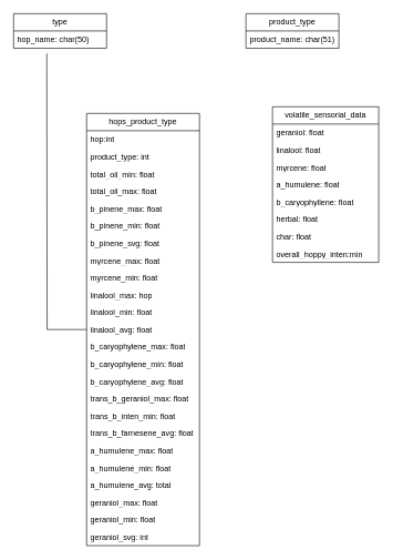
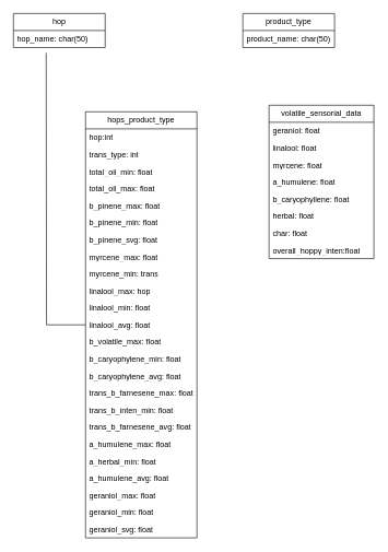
  <mxCell id="0" />
  <mxCell id="1" parent="0" />
- <mxCell id="2" value="type" style="swimlane;fontStyle=0;childLayout=stackLayout;horizontal=1;startSize=26;fillColor=none;horizontalStack=0;resizeParent=1;resizeParentMax=0;resizeLast=0;collapsible=1;marginBottom=0;whiteSpace=wrap;html=1;" vertex="1" parent="1"><mxGeometry x="20" y="20" width="140" height="52" as="geometry" /></mxCell>
+ <mxCell id="2" value="hop" style="swimlane;fontStyle=0;childLayout=stackLayout;horizontal=1;startSize=26;fillColor=none;horizontalStack=0;resizeParent=1;resizeParentMax=0;resizeLast=0;collapsible=1;marginBottom=0;whiteSpace=wrap;html=1;" vertex="1" parent="1"><mxGeometry x="20" y="20" width="140" height="52" as="geometry" /></mxCell>
  <mxCell id="3" value="hop_name: char(50)" style="text;strokeColor=none;fillColor=none;align=left;verticalAlign=top;spacingLeft=4;spacingRight=4;overflow=hidden;rotatable=0;points=[[0,0.5],[1,0.5]];portConstraint=eastwest;whiteSpace=wrap;html=1;" vertex="1" parent="2"><mxGeometry y="26" width="140" height="26" as="geometry" /></mxCell>
  <mxCell id="4" value="product_type" style="swimlane;fontStyle=0;childLayout=stackLayout;horizontal=1;startSize=26;fillColor=none;horizontalStack=0;resizeParent=1;resizeParentMax=0;resizeLast=0;collapsible=1;marginBottom=0;whiteSpace=wrap;html=1;" vertex="1" parent="1"><mxGeometry x="370" y="20" width="140" height="52" as="geometry" /></mxCell>
- <mxCell id="5" value="product_name: char(51)" style="text;strokeColor=none;fillColor=none;align=left;verticalAlign=top;spacingLeft=4;spacingRight=4;overflow=hidden;rotatable=0;points=[[0,0.5],[1,0.5]];portConstraint=eastwest;whiteSpace=wrap;html=1;" vertex="1" parent="4"><mxGeometry y="26" width="140" height="26" as="geometry" /></mxCell>
+ <mxCell id="5" value="product_name: char(50)" style="text;strokeColor=none;fillColor=none;align=left;verticalAlign=top;spacingLeft=4;spacingRight=4;overflow=hidden;rotatable=0;points=[[0,0.5],[1,0.5]];portConstraint=eastwest;whiteSpace=wrap;html=1;" vertex="1" parent="4"><mxGeometry y="26" width="140" height="26" as="geometry" /></mxCell>
  <mxCell id="6" style="edgeStyle=orthogonalEdgeStyle;rounded=0;orthogonalLoop=1;jettySize=auto;html=1;endArrow=none;endFill=0;" edge="1" parent="1" source="7"><mxGeometry relative="1" as="geometry"><mxPoint x="70" y="80" as="targetPoint" /></mxGeometry></mxCell>
  <mxCell id="7" value="hops_product_type" style="swimlane;fontStyle=0;childLayout=stackLayout;horizontal=1;startSize=26;fillColor=none;horizontalStack=0;resizeParent=1;resizeParentMax=0;resizeLast=0;collapsible=1;marginBottom=0;whiteSpace=wrap;html=1;" vertex="1" parent="1"><mxGeometry x="130" y="170" width="170" height="650" as="geometry" /></mxCell>
  <mxCell id="8" value="hop:int" style="text;strokeColor=none;fillColor=none;align=left;verticalAlign=top;spacingLeft=4;spacingRight=4;overflow=hidden;rotatable=0;points=[[0,0.5],[1,0.5]];portConstraint=eastwest;whiteSpace=wrap;html=1;" vertex="1" parent="7"><mxGeometry y="26" width="170" height="26" as="geometry" /></mxCell>
- <mxCell id="9" value="product_type: int" style="text;strokeColor=none;fillColor=none;align=left;verticalAlign=top;spacingLeft=4;spacingRight=4;overflow=hidden;rotatable=0;points=[[0,0.5],[1,0.5]];portConstraint=eastwest;whiteSpace=wrap;html=1;" vertex="1" parent="7"><mxGeometry y="52" width="170" height="26" as="geometry" /></mxCell>
+ <mxCell id="9" value="trans_type: int" style="text;strokeColor=none;fillColor=none;align=left;verticalAlign=top;spacingLeft=4;spacingRight=4;overflow=hidden;rotatable=0;points=[[0,0.5],[1,0.5]];portConstraint=eastwest;whiteSpace=wrap;html=1;" vertex="1" parent="7"><mxGeometry y="52" width="170" height="26" as="geometry" /></mxCell>
  <mxCell id="10" value="total_oil_min: float" style="text;strokeColor=none;fillColor=none;align=left;verticalAlign=top;spacingLeft=4;spacingRight=4;overflow=hidden;rotatable=0;points=[[0,0.5],[1,0.5]];portConstraint=eastwest;whiteSpace=wrap;html=1;" vertex="1" parent="7"><mxGeometry y="78" width="170" height="26" as="geometry" /></mxCell>
  <mxCell id="11" value="total_oil_max: float" style="text;strokeColor=none;fillColor=none;align=left;verticalAlign=top;spacingLeft=4;spacingRight=4;overflow=hidden;rotatable=0;points=[[0,0.5],[1,0.5]];portConstraint=eastwest;whiteSpace=wrap;html=1;" vertex="1" parent="7"><mxGeometry y="104" width="170" height="26" as="geometry" /></mxCell>
  <mxCell id="12" value="b_pinene_max: float" style="text;strokeColor=none;fillColor=none;align=left;verticalAlign=top;spacingLeft=4;spacingRight=4;overflow=hidden;rotatable=0;points=[[0,0.5],[1,0.5]];portConstraint=eastwest;whiteSpace=wrap;html=1;" vertex="1" parent="7"><mxGeometry y="130" width="170" height="26" as="geometry" /></mxCell>
  <mxCell id="13" value="b_pinene_min: float" style="text;strokeColor=none;fillColor=none;align=left;verticalAlign=top;spacingLeft=4;spacingRight=4;overflow=hidden;rotatable=0;points=[[0,0.5],[1,0.5]];portConstraint=eastwest;whiteSpace=wrap;html=1;" vertex="1" parent="7"><mxGeometry y="156" width="170" height="26" as="geometry" /></mxCell>
  <mxCell id="14" value="b_pinene_svg: float" style="text;strokeColor=none;fillColor=none;align=left;verticalAlign=top;spacingLeft=4;spacingRight=4;overflow=hidden;rotatable=0;points=[[0,0.5],[1,0.5]];portConstraint=eastwest;whiteSpace=wrap;html=1;" vertex="1" parent="7"><mxGeometry y="182" width="170" height="26" as="geometry" /></mxCell>
  <mxCell id="15" value="myrcene_max: float" style="text;strokeColor=none;fillColor=none;align=left;verticalAlign=top;spacingLeft=4;spacingRight=4;overflow=hidden;rotatable=0;points=[[0,0.5],[1,0.5]];portConstraint=eastwest;whiteSpace=wrap;html=1;" vertex="1" parent="7"><mxGeometry y="208" width="170" height="26" as="geometry" /></mxCell>
- <mxCell id="16" value="myrcene_min: float" style="text;strokeColor=none;fillColor=none;align=left;verticalAlign=top;spacingLeft=4;spacingRight=4;overflow=hidden;rotatable=0;points=[[0,0.5],[1,0.5]];portConstraint=eastwest;whiteSpace=wrap;html=1;" vertex="1" parent="7"><mxGeometry y="234" width="170" height="26" as="geometry" /></mxCell>
+ <mxCell id="16" value="myrcene_min: trans" style="text;strokeColor=none;fillColor=none;align=left;verticalAlign=top;spacingLeft=4;spacingRight=4;overflow=hidden;rotatable=0;points=[[0,0.5],[1,0.5]];portConstraint=eastwest;whiteSpace=wrap;html=1;" vertex="1" parent="7"><mxGeometry y="234" width="170" height="26" as="geometry" /></mxCell>
  <mxCell id="17" value="linalool_max: hop" style="text;strokeColor=none;fillColor=none;align=left;verticalAlign=top;spacingLeft=4;spacingRight=4;overflow=hidden;rotatable=0;points=[[0,0.5],[1,0.5]];portConstraint=eastwest;whiteSpace=wrap;html=1;" vertex="1" parent="7"><mxGeometry y="260" width="170" height="26" as="geometry" /></mxCell>
  <mxCell id="18" value="linalool_min: float" style="text;strokeColor=none;fillColor=none;align=left;verticalAlign=top;spacingLeft=4;spacingRight=4;overflow=hidden;rotatable=0;points=[[0,0.5],[1,0.5]];portConstraint=eastwest;whiteSpace=wrap;html=1;" vertex="1" parent="7"><mxGeometry y="286" width="170" height="26" as="geometry" /></mxCell>
  <mxCell id="19" value="linalool_avg: float" style="text;strokeColor=none;fillColor=none;align=left;verticalAlign=top;spacingLeft=4;spacingRight=4;overflow=hidden;rotatable=0;points=[[0,0.5],[1,0.5]];portConstraint=eastwest;whiteSpace=wrap;html=1;" vertex="1" parent="7"><mxGeometry y="312" width="170" height="26" as="geometry" /></mxCell>
- <mxCell id="20" value="b_caryophylene_max: float" style="text;strokeColor=none;fillColor=none;align=left;verticalAlign=top;spacingLeft=4;spacingRight=4;overflow=hidden;rotatable=0;points=[[0,0.5],[1,0.5]];portConstraint=eastwest;whiteSpace=wrap;html=1;" vertex="1" parent="7"><mxGeometry y="338" width="170" height="26" as="geometry" /></mxCell>
+ <mxCell id="20" value="b_volatile_max: float" style="text;strokeColor=none;fillColor=none;align=left;verticalAlign=top;spacingLeft=4;spacingRight=4;overflow=hidden;rotatable=0;points=[[0,0.5],[1,0.5]];portConstraint=eastwest;whiteSpace=wrap;html=1;" vertex="1" parent="7"><mxGeometry y="338" width="170" height="26" as="geometry" /></mxCell>
  <mxCell id="21" value="b_caryophylene_min: float" style="text;strokeColor=none;fillColor=none;align=left;verticalAlign=top;spacingLeft=4;spacingRight=4;overflow=hidden;rotatable=0;points=[[0,0.5],[1,0.5]];portConstraint=eastwest;whiteSpace=wrap;html=1;" vertex="1" parent="7"><mxGeometry y="364" width="170" height="26" as="geometry" /></mxCell>
  <mxCell id="22" value="b_caryophylene_avg: float" style="text;strokeColor=none;fillColor=none;align=left;verticalAlign=top;spacingLeft=4;spacingRight=4;overflow=hidden;rotatable=0;points=[[0,0.5],[1,0.5]];portConstraint=eastwest;whiteSpace=wrap;html=1;" vertex="1" parent="7"><mxGeometry y="390" width="170" height="26" as="geometry" /></mxCell>
- <mxCell id="23" value="trans_b_geraniol_max: float" style="text;strokeColor=none;fillColor=none;align=left;verticalAlign=top;spacingLeft=4;spacingRight=4;overflow=hidden;rotatable=0;points=[[0,0.5],[1,0.5]];portConstraint=eastwest;whiteSpace=wrap;html=1;" vertex="1" parent="7"><mxGeometry y="416" width="170" height="26" as="geometry" /></mxCell>
+ <mxCell id="23" value="trans_b_farnesene_max: float" style="text;strokeColor=none;fillColor=none;align=left;verticalAlign=top;spacingLeft=4;spacingRight=4;overflow=hidden;rotatable=0;points=[[0,0.5],[1,0.5]];portConstraint=eastwest;whiteSpace=wrap;html=1;" vertex="1" parent="7"><mxGeometry y="416" width="170" height="26" as="geometry" /></mxCell>
  <mxCell id="24" value="trans_b_inten_min: float" style="text;strokeColor=none;fillColor=none;align=left;verticalAlign=top;spacingLeft=4;spacingRight=4;overflow=hidden;rotatable=0;points=[[0,0.5],[1,0.5]];portConstraint=eastwest;whiteSpace=wrap;html=1;" vertex="1" parent="7"><mxGeometry y="442" width="170" height="26" as="geometry" /></mxCell>
  <mxCell id="25" value="trans_b_farnesene_avg: float" style="text;strokeColor=none;fillColor=none;align=left;verticalAlign=top;spacingLeft=4;spacingRight=4;overflow=hidden;rotatable=0;points=[[0,0.5],[1,0.5]];portConstraint=eastwest;whiteSpace=wrap;html=1;" vertex="1" parent="7"><mxGeometry y="468" width="170" height="26" as="geometry" /></mxCell>
  <mxCell id="26" value="a_humulene_max: float" style="text;strokeColor=none;fillColor=none;align=left;verticalAlign=top;spacingLeft=4;spacingRight=4;overflow=hidden;rotatable=0;points=[[0,0.5],[1,0.5]];portConstraint=eastwest;whiteSpace=wrap;html=1;" vertex="1" parent="7"><mxGeometry y="494" width="170" height="26" as="geometry" /></mxCell>
- <mxCell id="27" value="a_humulene_min: float" style="text;strokeColor=none;fillColor=none;align=left;verticalAlign=top;spacingLeft=4;spacingRight=4;overflow=hidden;rotatable=0;points=[[0,0.5],[1,0.5]];portConstraint=eastwest;whiteSpace=wrap;html=1;" vertex="1" parent="7"><mxGeometry y="520" width="170" height="26" as="geometry" /></mxCell>
- <mxCell id="28" value="a_humulene_avg: total" style="text;strokeColor=none;fillColor=none;align=left;verticalAlign=top;spacingLeft=4;spacingRight=4;overflow=hidden;rotatable=0;points=[[0,0.5],[1,0.5]];portConstraint=eastwest;whiteSpace=wrap;html=1;" vertex="1" parent="7"><mxGeometry y="546" width="170" height="26" as="geometry" /></mxCell>
+ <mxCell id="27" value="a_herbal_min: float" style="text;strokeColor=none;fillColor=none;align=left;verticalAlign=top;spacingLeft=4;spacingRight=4;overflow=hidden;rotatable=0;points=[[0,0.5],[1,0.5]];portConstraint=eastwest;whiteSpace=wrap;html=1;" vertex="1" parent="7"><mxGeometry y="520" width="170" height="26" as="geometry" /></mxCell>
+ <mxCell id="28" value="a_humulene_avg: float" style="text;strokeColor=none;fillColor=none;align=left;verticalAlign=top;spacingLeft=4;spacingRight=4;overflow=hidden;rotatable=0;points=[[0,0.5],[1,0.5]];portConstraint=eastwest;whiteSpace=wrap;html=1;" vertex="1" parent="7"><mxGeometry y="546" width="170" height="26" as="geometry" /></mxCell>
  <mxCell id="29" value="geraniol_max: float" style="text;strokeColor=none;fillColor=none;align=left;verticalAlign=top;spacingLeft=4;spacingRight=4;overflow=hidden;rotatable=0;points=[[0,0.5],[1,0.5]];portConstraint=eastwest;whiteSpace=wrap;html=1;" vertex="1" parent="7"><mxGeometry y="572" width="170" height="26" as="geometry" /></mxCell>
  <mxCell id="30" value="geraniol_min: float" style="text;strokeColor=none;fillColor=none;align=left;verticalAlign=top;spacingLeft=4;spacingRight=4;overflow=hidden;rotatable=0;points=[[0,0.5],[1,0.5]];portConstraint=eastwest;whiteSpace=wrap;html=1;" vertex="1" parent="7"><mxGeometry y="598" width="170" height="26" as="geometry" /></mxCell>
- <mxCell id="31" value="geraniol_svg: int" style="text;strokeColor=none;fillColor=none;align=left;verticalAlign=top;spacingLeft=4;spacingRight=4;overflow=hidden;rotatable=0;points=[[0,0.5],[1,0.5]];portConstraint=eastwest;whiteSpace=wrap;html=1;" vertex="1" parent="7"><mxGeometry y="624" width="170" height="26" as="geometry" /></mxCell>
+ <mxCell id="31" value="geraniol_svg: float" style="text;strokeColor=none;fillColor=none;align=left;verticalAlign=top;spacingLeft=4;spacingRight=4;overflow=hidden;rotatable=0;points=[[0,0.5],[1,0.5]];portConstraint=eastwest;whiteSpace=wrap;html=1;" vertex="1" parent="7"><mxGeometry y="624" width="170" height="26" as="geometry" /></mxCell>
  <mxCell id="32" value="volatile_sensorial_data" style="swimlane;fontStyle=0;childLayout=stackLayout;horizontal=1;startSize=26;fillColor=none;horizontalStack=0;resizeParent=1;resizeParentMax=0;resizeLast=0;collapsible=1;marginBottom=0;whiteSpace=wrap;html=1;" vertex="1" parent="1"><mxGeometry x="410" y="160" width="160" height="234" as="geometry" /></mxCell>
  <mxCell id="33" value="geraniol: float&lt;br&gt;" style="text;strokeColor=none;fillColor=none;align=left;verticalAlign=top;spacingLeft=4;spacingRight=4;overflow=hidden;rotatable=0;points=[[0,0.5],[1,0.5]];portConstraint=eastwest;whiteSpace=wrap;html=1;" vertex="1" parent="32"><mxGeometry y="26" width="160" height="26" as="geometry" /></mxCell>
  <mxCell id="34" value="linalool: float" style="text;strokeColor=none;fillColor=none;align=left;verticalAlign=top;spacingLeft=4;spacingRight=4;overflow=hidden;rotatable=0;points=[[0,0.5],[1,0.5]];portConstraint=eastwest;whiteSpace=wrap;html=1;" vertex="1" parent="32"><mxGeometry y="52" width="160" height="26" as="geometry" /></mxCell>
  <mxCell id="35" value="myrcene: float" style="text;strokeColor=none;fillColor=none;align=left;verticalAlign=top;spacingLeft=4;spacingRight=4;overflow=hidden;rotatable=0;points=[[0,0.5],[1,0.5]];portConstraint=eastwest;whiteSpace=wrap;html=1;" vertex="1" parent="32"><mxGeometry y="78" width="160" height="26" as="geometry" /></mxCell>
  <mxCell id="36" value="a_humulene: float" style="text;strokeColor=none;fillColor=none;align=left;verticalAlign=top;spacingLeft=4;spacingRight=4;overflow=hidden;rotatable=0;points=[[0,0.5],[1,0.5]];portConstraint=eastwest;whiteSpace=wrap;html=1;" vertex="1" parent="32"><mxGeometry y="104" width="160" height="26" as="geometry" /></mxCell>
  <mxCell id="37" value="b_caryophyllene: float&lt;br&gt;" style="text;strokeColor=none;fillColor=none;align=left;verticalAlign=top;spacingLeft=4;spacingRight=4;overflow=hidden;rotatable=0;points=[[0,0.5],[1,0.5]];portConstraint=eastwest;whiteSpace=wrap;html=1;" vertex="1" parent="32"><mxGeometry y="130" width="160" height="26" as="geometry" /></mxCell>
  <mxCell id="38" value="herbal: float" style="text;strokeColor=none;fillColor=none;align=left;verticalAlign=top;spacingLeft=4;spacingRight=4;overflow=hidden;rotatable=0;points=[[0,0.5],[1,0.5]];portConstraint=eastwest;whiteSpace=wrap;html=1;" vertex="1" parent="32"><mxGeometry y="156" width="160" height="26" as="geometry" /></mxCell>
  <mxCell id="39" value="char: float" style="text;strokeColor=none;fillColor=none;align=left;verticalAlign=top;spacingLeft=4;spacingRight=4;overflow=hidden;rotatable=0;points=[[0,0.5],[1,0.5]];portConstraint=eastwest;whiteSpace=wrap;html=1;" vertex="1" parent="32"><mxGeometry y="182" width="160" height="26" as="geometry" /></mxCell>
- <mxCell id="40" value="overall_hoppy_inten:min" style="text;strokeColor=none;fillColor=none;align=left;verticalAlign=top;spacingLeft=4;spacingRight=4;overflow=hidden;rotatable=0;points=[[0,0.5],[1,0.5]];portConstraint=eastwest;whiteSpace=wrap;html=1;" vertex="1" parent="32"><mxGeometry y="208" width="160" height="26" as="geometry" /></mxCell>
+ <mxCell id="40" value="overall_hoppy_inten:float" style="text;strokeColor=none;fillColor=none;align=left;verticalAlign=top;spacingLeft=4;spacingRight=4;overflow=hidden;rotatable=0;points=[[0,0.5],[1,0.5]];portConstraint=eastwest;whiteSpace=wrap;html=1;" vertex="1" parent="32"><mxGeometry y="208" width="160" height="26" as="geometry" /></mxCell>
